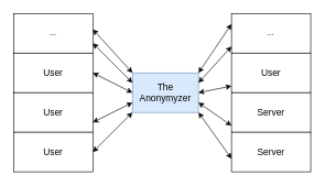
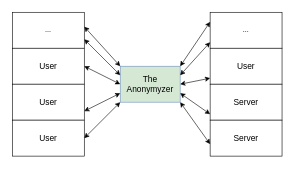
  <mxCell id="0" />
  <mxCell id="1" parent="0" />
  <mxCell id="2" value="..." style="rounded=0;whiteSpace=wrap;html=1;" vertex="1" parent="1"><mxGeometry y="20" width="120" height="60" as="geometry" x="20" /></mxCell>
  <mxCell id="3" value="&lt;font style=&quot;font-size: 14px;&quot;&gt;User&lt;/font&gt;" style="rounded=0;whiteSpace=wrap;html=1;" vertex="1" parent="1"><mxGeometry y="80" width="120" height="60" as="geometry" x="20" /></mxCell>
  <mxCell id="4" value="&lt;font style=&quot;font-size: 14px;&quot;&gt;User&lt;/font&gt;" style="rounded=0;whiteSpace=wrap;html=1;" vertex="1" parent="1"><mxGeometry y="140" width="120" height="60" as="geometry" x="20" /></mxCell>
  <mxCell id="5" value="&lt;font style=&quot;font-size: 14px;&quot;&gt;User&lt;/font&gt;" style="rounded=0;whiteSpace=wrap;html=1;" vertex="1" parent="1"><mxGeometry y="200" width="120" height="60" as="geometry" x="20" /></mxCell>
- <mxCell id="6" value="&lt;font style=&quot;font-size: 14px;&quot;&gt;The Anonymyzer&lt;/font&gt;" style="rounded=0;whiteSpace=wrap;html=1;fillColor=#dae8fc;strokeColor=#6c8ebf;" vertex="1" parent="1"><mxGeometry x="200" y="110" width="100" height="60" as="geometry" /></mxCell>
+ <mxCell id="6" value="&lt;font style=&quot;font-size: 14px;&quot;&gt;The Anonymyzer&lt;/font&gt;" style="rounded=0;whiteSpace=wrap;html=1;fillColor=#d5e8d4;strokeColor=#6c8ebf;" vertex="1" parent="1"><mxGeometry x="200" y="110" width="100" height="60" as="geometry" /></mxCell>
  <mxCell id="7" value="..." style="rounded=0;whiteSpace=wrap;html=1;" vertex="1" parent="1"><mxGeometry x="350" y="20" width="120" height="60" as="geometry" /></mxCell>
  <mxCell id="8" value="&lt;font style=&quot;font-size: 14px;&quot;&gt;User&lt;/font&gt;" style="rounded=0;whiteSpace=wrap;html=1;" vertex="1" parent="1"><mxGeometry x="350" y="80" width="120" height="60" as="geometry" /></mxCell>
  <mxCell id="9" value="&lt;font style=&quot;font-size: 14px;&quot;&gt;Server&lt;/font&gt;" style="rounded=0;whiteSpace=wrap;html=1;" vertex="1" parent="1"><mxGeometry x="350" y="140" width="120" height="60" as="geometry" /></mxCell>
  <mxCell id="10" value="&lt;font style=&quot;font-size: 14px;&quot;&gt;Server&lt;/font&gt;" style="rounded=0;whiteSpace=wrap;html=1;" vertex="1" parent="1"><mxGeometry x="350" y="200" width="120" height="60" as="geometry" /></mxCell>
  <mxCell id="11" value="" style="endArrow=classic;startArrow=classic;html=1;rounded=0;entryX=0;entryY=0.75;entryDx=0;entryDy=0;exitX=1;exitY=0.75;exitDx=0;exitDy=0;" edge="1" parent="1" source="4" target="6"><mxGeometry width="50" height="50" relative="1" as="geometry"><mxPoint x="140" y="220" as="sourcePoint" /><mxPoint x="190" y="170" as="targetPoint" /></mxGeometry></mxCell>
  <mxCell id="12" value="" style="endArrow=classic;startArrow=classic;html=1;rounded=0;entryX=0;entryY=1;entryDx=0;entryDy=0;exitX=1;exitY=0.5;exitDx=0;exitDy=0;" edge="1" parent="1" source="5" target="6"><mxGeometry width="50" height="50" relative="1" as="geometry"><mxPoint x="150" y="230" as="sourcePoint" /><mxPoint x="210" y="165" as="targetPoint" /></mxGeometry></mxCell>
  <mxCell id="13" value="" style="endArrow=classic;startArrow=classic;html=1;rounded=0;entryX=0;entryY=0.5;entryDx=0;entryDy=0;exitX=1;exitY=0.5;exitDx=0;exitDy=0;" edge="1" parent="1" source="3" target="6"><mxGeometry width="50" height="50" relative="1" as="geometry"><mxPoint x="150" y="195" as="sourcePoint" /><mxPoint x="210" y="165" as="targetPoint" /></mxGeometry></mxCell>
  <mxCell id="14" value="" style="endArrow=classic;startArrow=classic;html=1;rounded=0;entryX=0;entryY=0.25;entryDx=0;entryDy=0;exitX=1;exitY=0.75;exitDx=0;exitDy=0;" edge="1" parent="1" source="2" target="6"><mxGeometry width="50" height="50" relative="1" as="geometry"><mxPoint x="150" y="120" as="sourcePoint" /><mxPoint x="210" y="150" as="targetPoint" /></mxGeometry></mxCell>
  <mxCell id="15" value="" style="endArrow=classic;startArrow=classic;html=1;rounded=0;entryX=0;entryY=0;entryDx=0;entryDy=0;exitX=1;exitY=0.4;exitDx=0;exitDy=0;exitPerimeter=0;" edge="1" parent="1" source="2" target="6"><mxGeometry width="50" height="50" relative="1" as="geometry"><mxPoint x="150" y="75" as="sourcePoint" /><mxPoint x="210" y="135" as="targetPoint" /></mxGeometry></mxCell>
  <mxCell id="16" value="" style="endArrow=classic;startArrow=classic;html=1;rounded=0;entryX=0;entryY=0.75;entryDx=0;entryDy=0;exitX=1;exitY=0.75;exitDx=0;exitDy=0;" edge="1" parent="1" source="6"><mxGeometry width="50" height="50" relative="1" as="geometry"><mxPoint x="290" y="220" as="sourcePoint" /><mxPoint x="350" y="190" as="targetPoint" /></mxGeometry></mxCell>
  <mxCell id="17" value="" style="endArrow=classic;startArrow=classic;html=1;rounded=0;entryX=0;entryY=1;entryDx=0;entryDy=0;exitX=1;exitY=1;exitDx=0;exitDy=0;" edge="1" parent="1" source="6"><mxGeometry width="50" height="50" relative="1" as="geometry"><mxPoint x="300" y="300" as="sourcePoint" /><mxPoint x="350" y="240" as="targetPoint" /></mxGeometry></mxCell>
  <mxCell id="18" value="" style="endArrow=classic;startArrow=classic;html=1;rounded=0;entryX=0;entryY=0.5;entryDx=0;entryDy=0;exitX=1;exitY=0.5;exitDx=0;exitDy=0;" edge="1" parent="1" source="6"><mxGeometry width="50" height="50" relative="1" as="geometry"><mxPoint x="290" y="100" as="sourcePoint" /><mxPoint x="350" y="130" as="targetPoint" /></mxGeometry></mxCell>
  <mxCell id="19" value="" style="endArrow=classic;startArrow=classic;html=1;rounded=0;entryX=0;entryY=0.25;entryDx=0;entryDy=0;exitX=1;exitY=0.25;exitDx=0;exitDy=0;" edge="1" parent="1" source="6"><mxGeometry width="50" height="50" relative="1" as="geometry"><mxPoint x="290" y="10" as="sourcePoint" /><mxPoint x="350" y="70" as="targetPoint" /></mxGeometry></mxCell>
  <mxCell id="20" value="" style="endArrow=classic;startArrow=classic;html=1;rounded=0;entryX=0;entryY=0;entryDx=0;entryDy=0;exitX=1;exitY=0;exitDx=0;exitDy=0;" edge="1" parent="1" source="6"><mxGeometry width="50" height="50" relative="1" as="geometry"><mxPoint x="290" y="-30" as="sourcePoint" /><mxPoint x="350" y="36" as="targetPoint" /></mxGeometry></mxCell>
